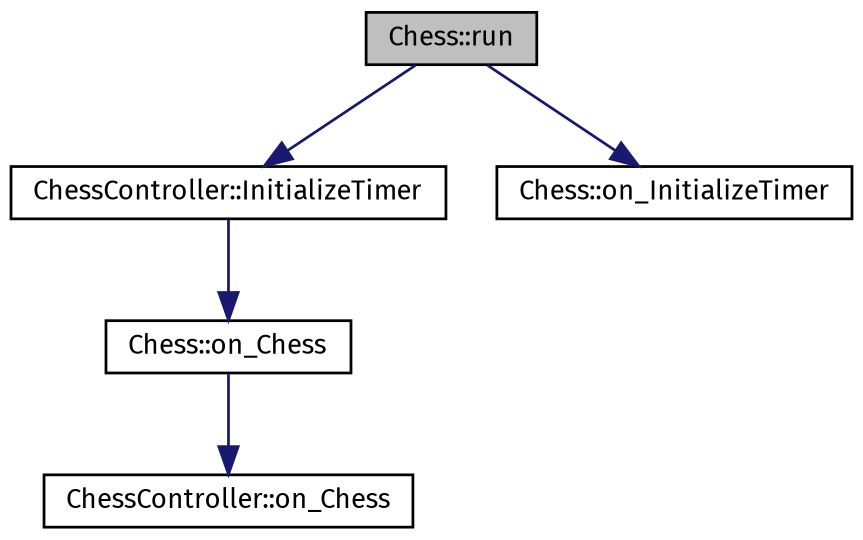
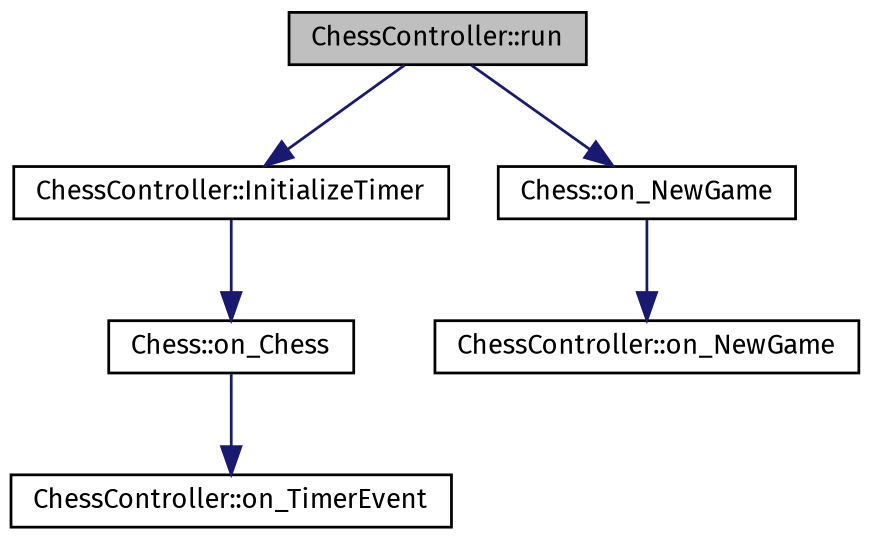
  digraph {
    fontname="Fira Sans"
    rankdir=TB
    node [color=black fontname="Fira Sans" fontsize=10 shape=record]
    edge [color=midnightblue fontname="Fira Sans" fontsize=10 labelfontname=Helvetica labelfontsize=10 style=solid]
-   n1 [fillcolor=grey75 fontcolor=black height=0.2 label="Chess::run" style=filled width=0.4]
+   n1 [fillcolor=grey75 fontcolor=black height=0.2 label="ChessController::run" style=filled width=0.4]
    n2 [height=0.2 label="ChessController::InitializeTimer" width=0.4]
-   n3 [height=0.2 label="Chess::on_InitializeTimer" width=0.4]
+   n3 [height=0.2 label="Chess::on_NewGame" width=0.4]
    n4 [height=0.2 label="Chess::on_Chess" width=0.4]
-   n6 [height=0.2 label="ChessController::on_Chess" width=0.4]
+   n5 [height=0.2 label="ChessController::on_NewGame" width=0.4]
+   n6 [height=0.2 label="ChessController::on_TimerEvent" width=0.4]
    n1 -> n2
    n1 -> n3
    n2 -> n4
+   n3 -> n5
    n4 -> n6
  }
